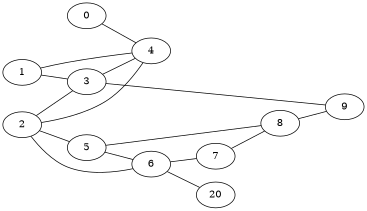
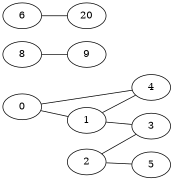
  graph {
    rankdir=LR
    0
    1
    4
    3
    9
    2
    5
    6
    8
-   7
    n11 [label=20]
+   0 -- 1
    0 -- 4
    1 -- 4
    1 -- 3
-   3 -- 4
-   3 -- 9
-   2 -- 4
    2 -- 3
    2 -- 5
-   2 -- 6
-   5 -- 6
-   5 -- 8
-   6 -- 7
    6 -- n11
    8 -- 9
-   7 -- 8
  }
